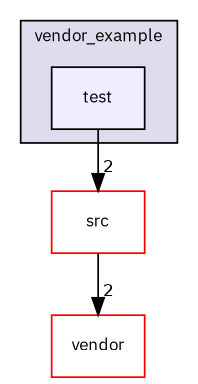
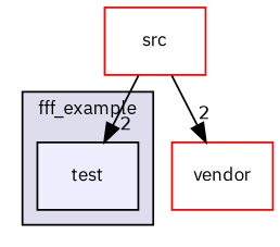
  digraph {
    compound=true
    fontname="IBM Plex Sans"
    node [fillcolor=white fontname="IBM Plex Sans" fontsize=10 shape=box style=filled color=red]
    edge [fontname="IBM Plex Sans" headlabel=2 labeldistance=1.5 labelfontname=Helvetica labelfontsize=10]
    n1 [fillcolor="#eeeeff" label=test pencolor=black color=""]
    n2 [label=src]
    n3 [label=vendor]
    subgraph cluster_1 {
      bgcolor="#ddddee"
      fontsize=10
-     label=vendor_example
+     label=fff_example
      pencolor=black
      n1
    }
-   n1 -> n2
+   n2 -> n1
    n2 -> n3
  }
